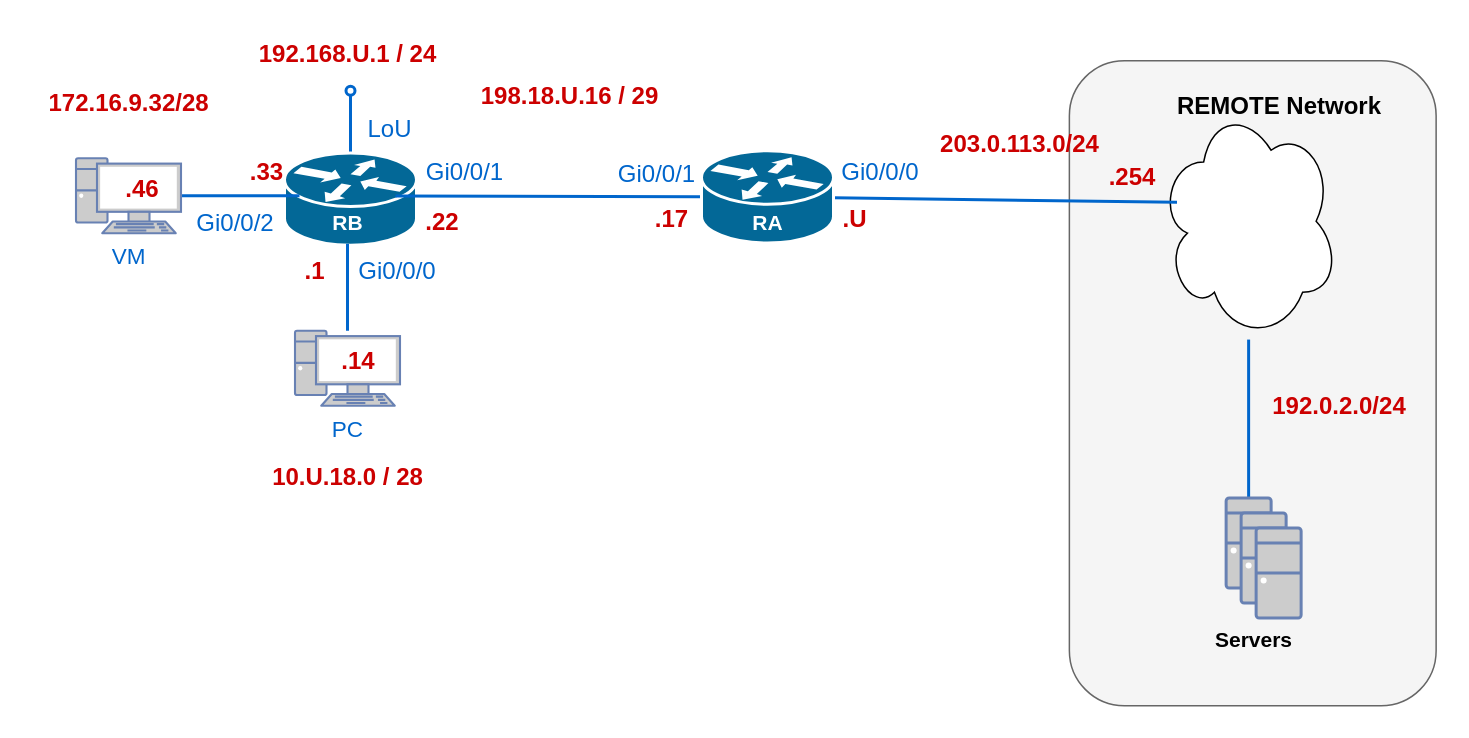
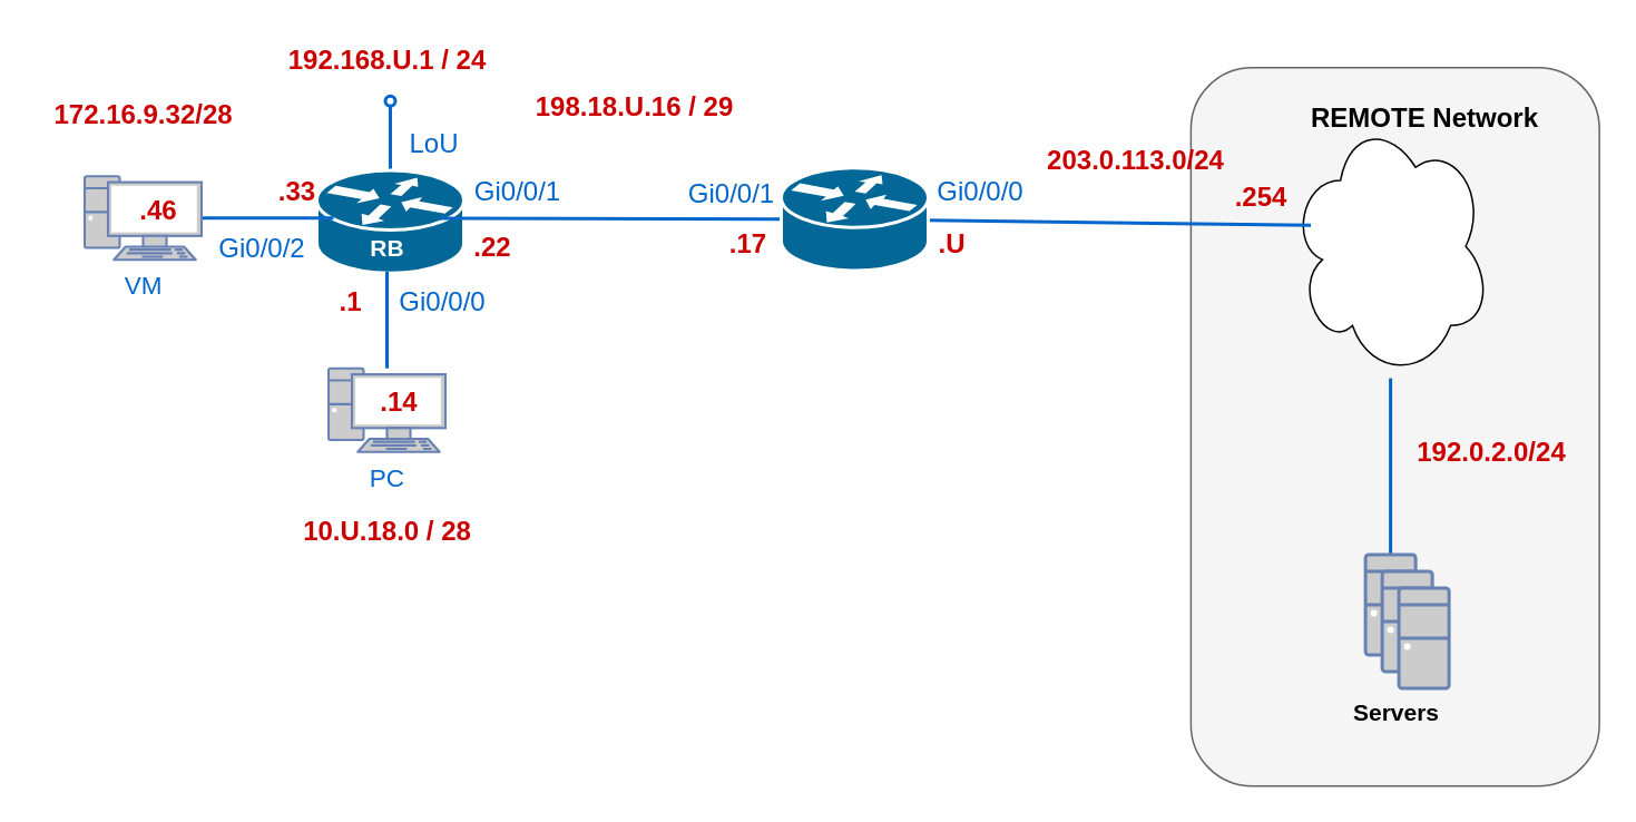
  <mxCell id="0" />
  <mxCell id="1" parent="0" />
  <mxCell id="2" value="" style="rounded=1;whiteSpace=wrap;html=1;fillColor=#f5f5f5;strokeColor=#666666;fontColor=#333333;" parent="1" vertex="1"><mxGeometry x="712.25" y="40" width="244.5" height="430" as="geometry" /></mxCell>
  <mxCell id="3" value="" style="ellipse;shape=cloud;whiteSpace=wrap;html=1;fontColor=#0066CC;" parent="1" vertex="1"><mxGeometry x="771.75" y="68.13" width="120" height="157.75" as="geometry" /></mxCell>
  <mxCell id="4" style="edgeStyle=orthogonalEdgeStyle;rounded=0;orthogonalLoop=1;jettySize=auto;html=1;endArrow=oval;endFill=0;strokeColor=#0066CC;strokeWidth=2;" edge="1" parent="1" source="5"><mxGeometry relative="1" as="geometry"><mxPoint x="233" y="60" as="targetPoint" /></mxGeometry></mxCell>
  <mxCell id="5" value="" style="shape=mxgraph.cisco.routers.router;sketch=0;html=1;pointerEvents=1;dashed=0;fillColor=#036897;strokeColor=#ffffff;strokeWidth=2;verticalLabelPosition=bottom;verticalAlign=top;align=center;outlineConnect=0;" parent="1" vertex="1"><mxGeometry x="189" y="101.5" width="88" height="61.5" as="geometry" /></mxCell>
  <mxCell id="6" style="edgeStyle=none;rounded=0;orthogonalLoop=1;jettySize=auto;html=1;endArrow=none;endFill=0;strokeColor=#0066CC;strokeWidth=2;" parent="1" target="8" edge="1"><mxGeometry relative="1" as="geometry"><mxPoint x="263" y="130.086" as="sourcePoint" /></mxGeometry></mxCell>
  <mxCell id="7" style="edgeStyle=none;rounded=0;orthogonalLoop=1;jettySize=auto;html=1;endArrow=none;endFill=0;strokeColor=#0066CC;strokeWidth=2;" parent="1" source="8" edge="1"><mxGeometry relative="1" as="geometry"><mxPoint x="784" y="134.337" as="targetPoint" /></mxGeometry></mxCell>
  <mxCell id="8" value="" style="shape=mxgraph.cisco.routers.router;sketch=0;html=1;pointerEvents=1;dashed=0;fillColor=#036897;strokeColor=#ffffff;strokeWidth=2;verticalLabelPosition=bottom;verticalAlign=top;align=center;outlineConnect=0;" parent="1" vertex="1"><mxGeometry x="467" y="100" width="88" height="61.5" as="geometry" /></mxCell>
  <mxCell id="9" style="rounded=0;orthogonalLoop=1;jettySize=auto;html=1;endArrow=none;endFill=0;strokeWidth=2;strokeColor=#0066CC;" parent="1" source="10" edge="1"><mxGeometry relative="1" as="geometry"><mxPoint x="231" y="162" as="targetPoint" /></mxGeometry></mxCell>
  <mxCell id="10" value="PC" style="fontColor=#0066CC;verticalAlign=top;verticalLabelPosition=bottom;labelPosition=center;align=center;html=1;outlineConnect=0;fillColor=#CCCCCC;strokeColor=#6881B3;gradientColor=none;gradientDirection=north;strokeWidth=2;shape=mxgraph.networks.pc;fontSize=15;" parent="1" vertex="1"><mxGeometry x="196" y="220" width="70" height="50" as="geometry" /></mxCell>
  <mxCell id="11" style="edgeStyle=none;rounded=0;orthogonalLoop=1;jettySize=auto;html=1;entryX=0.5;entryY=0;entryDx=0;entryDy=0;entryPerimeter=0;endArrow=none;endFill=0;strokeColor=#0066CC;strokeWidth=2;" parent="1" source="3" target="14" edge="1"><mxGeometry relative="1" as="geometry"><mxPoint x="834.5" y="301.5" as="sourcePoint" /></mxGeometry></mxCell>
  <mxCell id="12" style="edgeStyle=none;rounded=0;orthogonalLoop=1;jettySize=auto;html=1;endArrow=none;endFill=0;strokeColor=#0066CC;strokeWidth=2;entryX=0;entryY=0.5;entryDx=0;entryDy=0;entryPerimeter=0;" parent="1" source="13" edge="1"><mxGeometry relative="1" as="geometry"><mxPoint x="199" y="130" as="targetPoint" /></mxGeometry></mxCell>
  <mxCell id="13" value="VM" style="fontColor=#0066CC;verticalAlign=top;verticalLabelPosition=bottom;labelPosition=center;align=center;html=1;outlineConnect=0;fillColor=#CCCCCC;strokeColor=#6881B3;gradientColor=none;gradientDirection=north;strokeWidth=2;shape=mxgraph.networks.pc;fontSize=15;" parent="1" vertex="1"><mxGeometry x="50" y="105" width="70" height="50" as="geometry" /></mxCell>
  <mxCell id="14" value="" style="fontColor=#0066CC;verticalAlign=top;verticalLabelPosition=bottom;labelPosition=center;align=center;html=1;outlineConnect=0;fillColor=#CCCCCC;strokeColor=#6881B3;gradientColor=none;gradientDirection=north;strokeWidth=2;shape=mxgraph.networks.desktop_pc;" parent="1" vertex="1"><mxGeometry x="816.75" y="331.5" width="30" height="60" as="geometry" /></mxCell>
  <mxCell id="15" value="REMOTE Network" style="text;html=1;resizable=0;autosize=1;align=center;verticalAlign=middle;points=[];fillColor=none;strokeColor=none;rounded=0;fontStyle=1;fontSize=16;" parent="1" vertex="1"><mxGeometry x="771.75" y="55" width="160" height="30" as="geometry" /></mxCell>
  <mxCell id="16" value="&lt;span style=&quot;font-size: 14px;&quot;&gt;&lt;b&gt;Servers&lt;/b&gt;&lt;/span&gt;" style="text;html=1;resizable=0;autosize=1;align=center;verticalAlign=middle;points=[];fillColor=none;strokeColor=none;rounded=0;fontSize=16;" parent="1" vertex="1"><mxGeometry x="799.5" y="410" width="70" height="30" as="geometry" /></mxCell>
- <mxCell id="17" value="&lt;font color=&quot;#ffffff&quot; style=&quot;font-size: 14px;&quot;&gt;&lt;b&gt;RA&lt;/b&gt;&lt;/font&gt;" style="text;html=1;resizable=0;autosize=1;align=center;verticalAlign=middle;points=[];fillColor=none;strokeColor=none;rounded=0;fontSize=16;" parent="1" vertex="1"><mxGeometry x="491" y="131.5" width="40" height="30" as="geometry" /></mxCell>
  <mxCell id="18" value="&lt;font color=&quot;#ffffff&quot; style=&quot;font-size: 14px;&quot;&gt;&lt;b&gt;RB&lt;/b&gt;&lt;/font&gt;" style="text;html=1;resizable=0;autosize=1;align=center;verticalAlign=middle;points=[];fillColor=none;strokeColor=none;rounded=0;fontSize=16;fontColor=#0066CC;" parent="1" vertex="1"><mxGeometry x="211" y="132" width="40" height="30" as="geometry" /></mxCell>
  <mxCell id="19" value="&lt;font size=&quot;1&quot; color=&quot;#cc0000&quot;&gt;&lt;b style=&quot;font-size: 16px;&quot;&gt;203.0.113.0/24&lt;/b&gt;&lt;/font&gt;" style="text;html=1;resizable=0;autosize=1;align=center;verticalAlign=middle;points=[];fillColor=none;strokeColor=none;rounded=0;" parent="1" vertex="1"><mxGeometry x="614" y="80" width="130" height="30" as="geometry" /></mxCell>
  <mxCell id="20" value="&lt;font size=&quot;1&quot; color=&quot;#cc0000&quot;&gt;&lt;b style=&quot;font-size: 16px;&quot;&gt;198.18.U.16 / 29&lt;/b&gt;&lt;/font&gt;" style="text;html=1;resizable=0;autosize=1;align=center;verticalAlign=middle;points=[];fillColor=none;strokeColor=none;rounded=0;" parent="1" vertex="1"><mxGeometry x="309" y="48" width="140" height="30" as="geometry" /></mxCell>
  <mxCell id="21" value="&lt;font size=&quot;1&quot; color=&quot;#cc0000&quot;&gt;&lt;b style=&quot;font-size: 16px;&quot;&gt;.254&lt;/b&gt;&lt;/font&gt;" style="text;html=1;resizable=0;autosize=1;align=center;verticalAlign=middle;points=[];fillColor=none;strokeColor=none;rounded=0;" parent="1" vertex="1"><mxGeometry x="729" y="101.5" width="50" height="30" as="geometry" /></mxCell>
  <mxCell id="22" value="&lt;font size=&quot;1&quot; color=&quot;#cc0000&quot;&gt;&lt;b style=&quot;font-size: 16px;&quot;&gt;.U&lt;/b&gt;&lt;/font&gt;" style="text;html=1;resizable=0;autosize=1;align=center;verticalAlign=middle;points=[];fillColor=none;strokeColor=none;rounded=0;" parent="1" vertex="1"><mxGeometry x="549" y="130" width="40" height="30" as="geometry" /></mxCell>
  <mxCell id="23" value="&lt;font size=&quot;1&quot; color=&quot;#cc0000&quot;&gt;&lt;b style=&quot;font-size: 16px;&quot;&gt;.17&lt;/b&gt;&lt;/font&gt;" style="text;html=1;resizable=0;autosize=1;align=center;verticalAlign=middle;points=[];fillColor=none;strokeColor=none;rounded=0;" parent="1" vertex="1"><mxGeometry x="422" y="130" width="50" height="30" as="geometry" /></mxCell>
  <mxCell id="24" value="&lt;font size=&quot;1&quot; color=&quot;#cc0000&quot;&gt;&lt;b style=&quot;font-size: 16px;&quot;&gt;.22&lt;/b&gt;&lt;/font&gt;" style="text;html=1;resizable=0;autosize=1;align=center;verticalAlign=middle;points=[];fillColor=none;strokeColor=none;rounded=0;" parent="1" vertex="1"><mxGeometry x="269" y="131.5" width="50" height="30" as="geometry" /></mxCell>
  <mxCell id="25" value="&lt;font size=&quot;1&quot; color=&quot;#cc0000&quot;&gt;&lt;b style=&quot;font-size: 16px;&quot;&gt;10.U.18.0 / 28&lt;/b&gt;&lt;/font&gt;" style="text;html=1;resizable=0;autosize=1;align=center;verticalAlign=middle;points=[];fillColor=none;strokeColor=none;rounded=0;" parent="1" vertex="1"><mxGeometry x="171" y="301.5" width="120" height="30" as="geometry" /></mxCell>
  <mxCell id="26" value="&lt;font size=&quot;1&quot; color=&quot;#cc0000&quot;&gt;&lt;b style=&quot;font-size: 16px;&quot;&gt;.1&lt;/b&gt;&lt;/font&gt;" style="text;html=1;resizable=0;autosize=1;align=center;verticalAlign=middle;points=[];fillColor=none;strokeColor=none;rounded=0;" parent="1" vertex="1"><mxGeometry x="189" y="165" width="40" height="30" as="geometry" /></mxCell>
  <mxCell id="27" value="&lt;font size=&quot;1&quot; color=&quot;#cc0000&quot;&gt;&lt;b style=&quot;font-size: 16px;&quot;&gt;.33&lt;/b&gt;&lt;/font&gt;" style="text;html=1;resizable=0;autosize=1;align=center;verticalAlign=middle;points=[];fillColor=none;strokeColor=none;rounded=0;" parent="1" vertex="1"><mxGeometry x="152" y="99" width="50" height="30" as="geometry" /></mxCell>
  <mxCell id="28" value="&lt;font size=&quot;1&quot; color=&quot;#cc0000&quot;&gt;&lt;b style=&quot;font-size: 16px;&quot;&gt;172.16.9.32/28&lt;/b&gt;&lt;/font&gt;" style="text;html=1;resizable=0;autosize=1;align=center;verticalAlign=middle;points=[];fillColor=none;strokeColor=none;rounded=0;" parent="1" vertex="1"><mxGeometry x="20" y="53" width="130" height="30" as="geometry" /></mxCell>
  <mxCell id="29" value="&lt;font color=&quot;#0066cc&quot;&gt;Gi0/0/0&lt;/font&gt;" style="text;html=1;resizable=0;autosize=1;align=center;verticalAlign=middle;points=[];fillColor=none;strokeColor=none;rounded=0;fontSize=16;fontColor=#CC0000;" parent="1" vertex="1"><mxGeometry x="546" y="99" width="80" height="30" as="geometry" /></mxCell>
  <mxCell id="30" value="&lt;font color=&quot;#0066cc&quot;&gt;Gi0/0/1&lt;/font&gt;" style="text;html=1;resizable=0;autosize=1;align=center;verticalAlign=middle;points=[];fillColor=none;strokeColor=none;rounded=0;fontSize=16;fontColor=#CC0000;" parent="1" vertex="1"><mxGeometry x="397" y="100" width="80" height="30" as="geometry" /></mxCell>
  <mxCell id="31" value="&lt;font size=&quot;1&quot; color=&quot;#cc0000&quot;&gt;&lt;b style=&quot;font-size: 16px;&quot;&gt;.46&lt;/b&gt;&lt;/font&gt;" style="text;html=1;resizable=0;autosize=1;align=center;verticalAlign=middle;points=[];fillColor=none;strokeColor=none;rounded=0;" parent="1" vertex="1"><mxGeometry x="69" y="110" width="50" height="30" as="geometry" /></mxCell>
  <mxCell id="32" value="&lt;font size=&quot;1&quot; color=&quot;#cc0000&quot;&gt;&lt;b style=&quot;font-size: 16px;&quot;&gt;.14&lt;/b&gt;&lt;/font&gt;" style="text;html=1;resizable=0;autosize=1;align=center;verticalAlign=middle;points=[];fillColor=none;strokeColor=none;rounded=0;" parent="1" vertex="1"><mxGeometry x="213" y="225" width="50" height="30" as="geometry" /></mxCell>
  <mxCell id="33" value="&lt;font color=&quot;#0066cc&quot;&gt;Gi0/0/1&lt;/font&gt;" style="text;html=1;resizable=0;autosize=1;align=center;verticalAlign=middle;points=[];fillColor=none;strokeColor=none;rounded=0;fontSize=16;fontColor=#CC0000;" parent="1" vertex="1"><mxGeometry x="269" y="99" width="80" height="30" as="geometry" /></mxCell>
  <mxCell id="34" value="&lt;font color=&quot;#0066cc&quot;&gt;Gi0/0/0&lt;/font&gt;" style="text;html=1;resizable=0;autosize=1;align=center;verticalAlign=middle;points=[];fillColor=none;strokeColor=none;rounded=0;fontSize=16;fontColor=#CC0000;" parent="1" vertex="1"><mxGeometry x="224" y="165" width="80" height="30" as="geometry" /></mxCell>
  <mxCell id="35" value="&lt;font color=&quot;#0066cc&quot;&gt;Gi0/0/2&lt;/font&gt;" style="text;html=1;resizable=0;autosize=1;align=center;verticalAlign=middle;points=[];fillColor=none;strokeColor=none;rounded=0;fontSize=16;fontColor=#CC0000;" parent="1" vertex="1"><mxGeometry x="116" y="133" width="80" height="30" as="geometry" /></mxCell>
  <mxCell id="36" value="&lt;font size=&quot;1&quot; color=&quot;#cc0000&quot;&gt;&lt;b style=&quot;font-size: 16px;&quot;&gt;192.0.2.0/24&lt;/b&gt;&lt;/font&gt;" style="text;html=1;resizable=0;autosize=1;align=center;verticalAlign=middle;points=[];fillColor=none;strokeColor=none;rounded=0;" parent="1" vertex="1"><mxGeometry x="836.75" y="255" width="110" height="30" as="geometry" /></mxCell>
  <mxCell id="37" value="" style="fontColor=#0066CC;verticalAlign=top;verticalLabelPosition=bottom;labelPosition=center;align=center;html=1;outlineConnect=0;fillColor=#CCCCCC;strokeColor=#6881B3;gradientColor=none;gradientDirection=north;strokeWidth=2;shape=mxgraph.networks.desktop_pc;" parent="1" vertex="1"><mxGeometry x="826.75" y="341.5" width="30" height="60" as="geometry" /></mxCell>
  <mxCell id="38" value="" style="fontColor=#0066CC;verticalAlign=top;verticalLabelPosition=bottom;labelPosition=center;align=center;html=1;outlineConnect=0;fillColor=#CCCCCC;strokeColor=#6881B3;gradientColor=none;gradientDirection=north;strokeWidth=2;shape=mxgraph.networks.desktop_pc;" parent="1" vertex="1"><mxGeometry x="836.75" y="351.5" width="30" height="60" as="geometry" /></mxCell>
  <mxCell id="39" value="&lt;font color=&quot;#0066cc&quot;&gt;LoU&lt;/font&gt;" style="text;html=1;resizable=0;autosize=1;align=center;verticalAlign=middle;points=[];fillColor=none;strokeColor=none;rounded=0;fontSize=16;fontColor=#CC0000;" vertex="1" parent="1"><mxGeometry x="234" y="70" width="50" height="30" as="geometry" /></mxCell>
  <mxCell id="40" value="&lt;font size=&quot;1&quot; color=&quot;#cc0000&quot;&gt;&lt;b style=&quot;font-size: 16px;&quot;&gt;192.168.U.1 / 24&lt;/b&gt;&lt;/font&gt;" style="text;html=1;resizable=0;autosize=1;align=center;verticalAlign=middle;points=[];fillColor=none;strokeColor=none;rounded=0;" vertex="1" parent="1"><mxGeometry x="161" y="20" width="140" height="30" as="geometry" /></mxCell>
